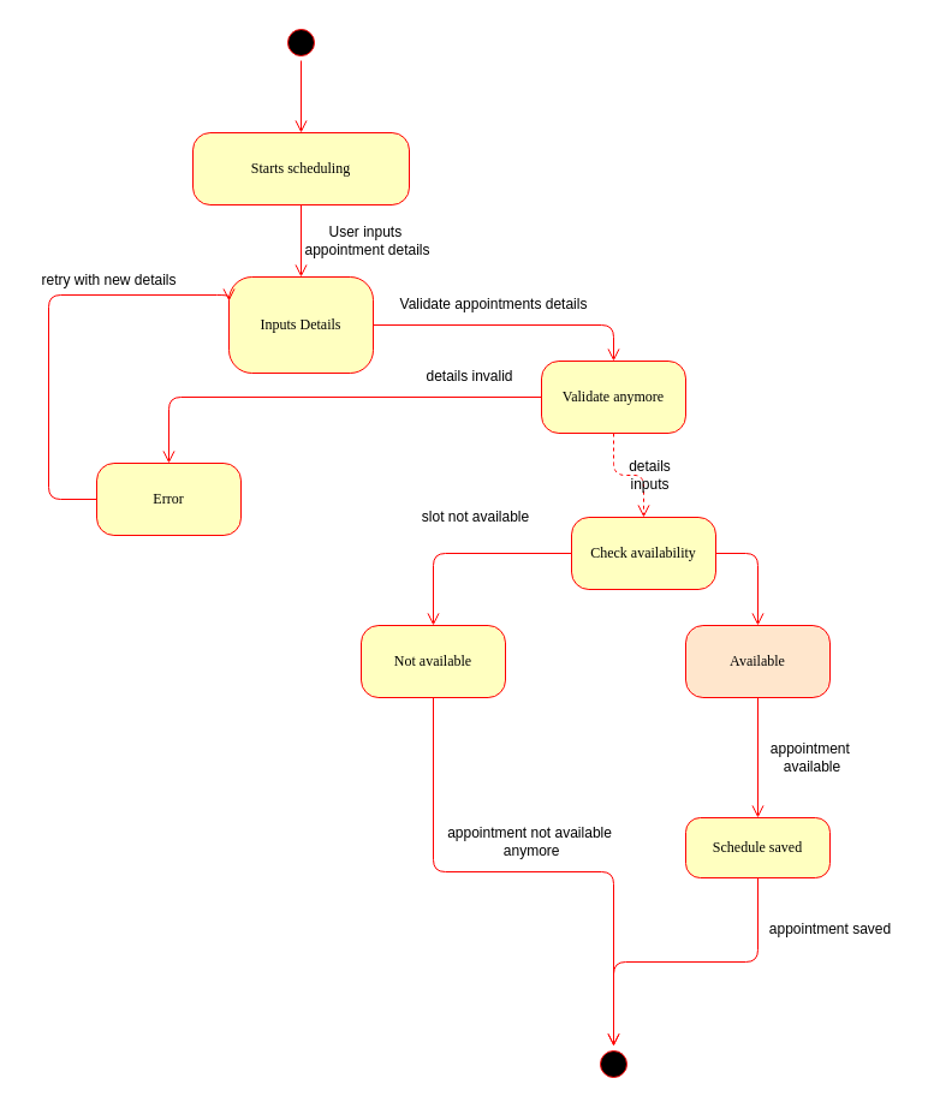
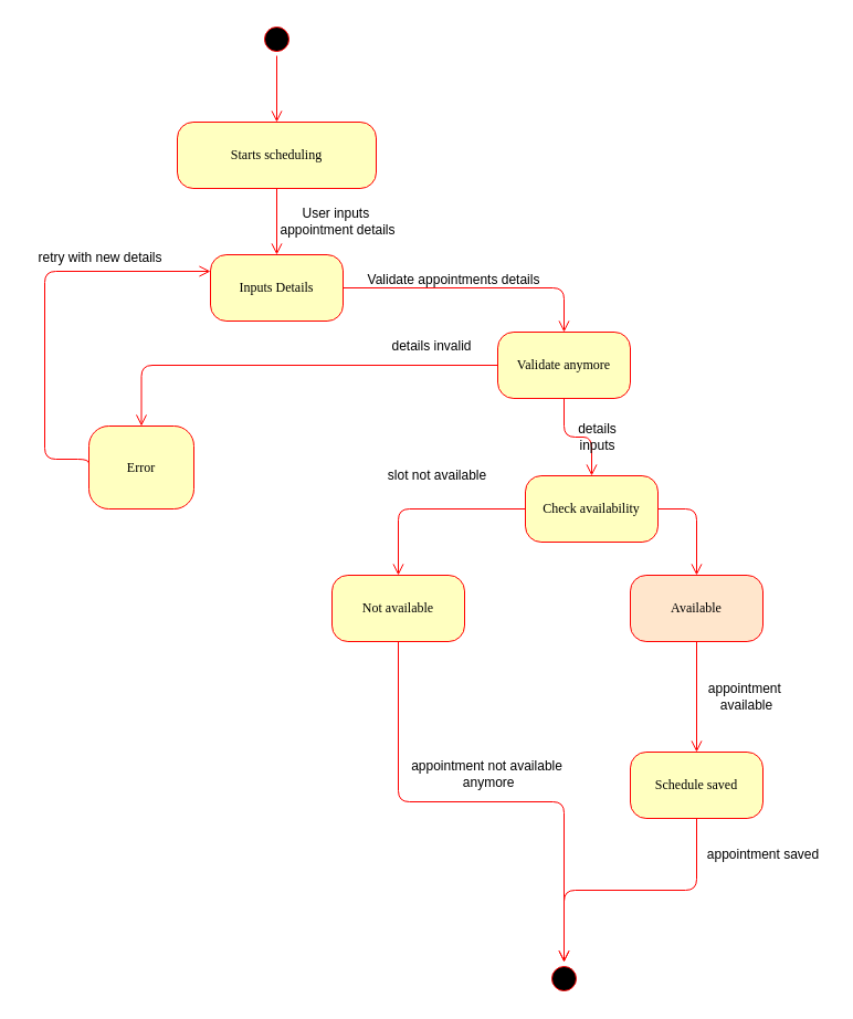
  <mxCell id="0" />
  <mxCell id="1" parent="0" />
  <mxCell id="2" value="" style="ellipse;html=1;shape=startState;fillColor=#000000;strokeColor=#ff0000;rounded=1;shadow=0;comic=0;labelBackgroundColor=none;fontFamily=Verdana;fontSize=12;fontColor=#000000;align=center;direction=south;" parent="1" vertex="1"><mxGeometry x="235" y="20" width="30" height="30" as="geometry" /></mxCell>
  <mxCell id="3" value="Starts scheduling" style="rounded=1;whiteSpace=wrap;html=1;arcSize=24;fillColor=#ffffc0;strokeColor=#ff0000;shadow=0;comic=0;labelBackgroundColor=none;fontFamily=Verdana;fontSize=12;fontColor=#000000;align=center;" parent="1" vertex="1"><mxGeometry x="160" y="110" width="180" height="60" as="geometry" /></mxCell>
- <mxCell id="4" value="Inputs Details" style="rounded=1;whiteSpace=wrap;html=1;arcSize=24;fillColor=#ffffc0;strokeColor=#ff0000;shadow=0;comic=0;labelBackgroundColor=none;fontFamily=Verdana;fontSize=12;fontColor=#000000;align=center;" parent="1" vertex="1"><mxGeometry x="190" y="230" width="120" height="80" as="geometry" /></mxCell>
+ <mxCell id="4" value="Inputs Details" style="rounded=1;whiteSpace=wrap;html=1;arcSize=24;fillColor=#ffffc0;strokeColor=#ff0000;shadow=0;comic=0;labelBackgroundColor=none;fontFamily=Verdana;fontSize=12;fontColor=#000000;align=center;" parent="1" vertex="1"><mxGeometry x="190" y="230" width="120" height="60" as="geometry" /></mxCell>
  <mxCell id="5" style="edgeStyle=orthogonalEdgeStyle;html=1;labelBackgroundColor=none;endArrow=open;endSize=8;strokeColor=#ff0000;fontFamily=Verdana;fontSize=12;align=left;" parent="1" source="2" target="3" edge="1"><mxGeometry relative="1" as="geometry" /></mxCell>
  <mxCell id="6" style="edgeStyle=orthogonalEdgeStyle;html=1;labelBackgroundColor=none;endArrow=open;endSize=8;strokeColor=#ff0000;fontFamily=Verdana;fontSize=12;align=left;entryX=0.5;entryY=0;exitX=0.5;exitY=1;exitDx=0;exitDy=0;entryDx=0;entryDy=0;" parent="1" source="3" target="4" edge="1"><mxGeometry relative="1" as="geometry"><Array as="points" /><mxPoint x="260" y="180" as="sourcePoint" /><mxPoint x="370" y="230" as="targetPoint" /></mxGeometry></mxCell>
  <mxCell id="7" value="Validate anymore" style="rounded=1;whiteSpace=wrap;html=1;arcSize=24;fillColor=#ffffc0;strokeColor=#ff0000;shadow=0;comic=0;labelBackgroundColor=none;fontFamily=Verdana;fontSize=12;fontColor=#000000;align=center;" parent="1" vertex="1"><mxGeometry x="450" y="300" width="120" height="60" as="geometry" /></mxCell>
  <mxCell id="8" value="User inputs&amp;nbsp;&lt;div&gt;appointment details&lt;/div&gt;" style="text;html=1;align=center;verticalAlign=middle;resizable=0;points=[];autosize=1;strokeColor=none;fillColor=none;" vertex="1" parent="1"><mxGeometry x="240" y="180" width="130" height="40" as="geometry" /></mxCell>
  <mxCell id="9" style="edgeStyle=orthogonalEdgeStyle;html=1;labelBackgroundColor=none;endArrow=open;endSize=8;strokeColor=#ff0000;fontFamily=Verdana;fontSize=12;align=left;entryX=0.5;entryY=0;exitX=1;exitY=0.5;exitDx=0;exitDy=0;entryDx=0;entryDy=0;" edge="1" parent="1" source="4" target="7"><mxGeometry relative="1" as="geometry"><Array as="points" /><mxPoint x="450" y="290" as="sourcePoint" /><mxPoint x="390" y="400" as="targetPoint" /></mxGeometry></mxCell>
  <mxCell id="10" value="Validate appointments details" style="text;html=1;align=center;verticalAlign=middle;resizable=0;points=[];autosize=1;strokeColor=none;fillColor=none;" vertex="1" parent="1"><mxGeometry x="320" y="238" width="180" height="30" as="geometry" /></mxCell>
  <mxCell id="11" value="Check availability" style="rounded=1;whiteSpace=wrap;html=1;arcSize=24;fillColor=#ffffc0;strokeColor=#ff0000;shadow=0;comic=0;labelBackgroundColor=none;fontFamily=Verdana;fontSize=12;fontColor=#000000;align=center;" vertex="1" parent="1"><mxGeometry x="475" y="430" width="120" height="60" as="geometry" /></mxCell>
- <mxCell id="12" style="edgeStyle=orthogonalEdgeStyle;html=1;labelBackgroundColor=none;endArrow=open;endSize=8;strokeColor=#ff0000;fontFamily=Verdana;fontSize=12;align=left;exitX=0.5;exitY=1;exitDx=0;exitDy=0;entryX=0.5;entryY=0;entryDx=0;entryDy=0;dashed=1;" edge="1" parent="1" source="7" target="11"><mxGeometry relative="1" as="geometry"><Array as="points" /><mxPoint x="400" y="360" as="sourcePoint" /><mxPoint x="400" y="430" as="targetPoint" /></mxGeometry></mxCell>
+ <mxCell id="12" style="edgeStyle=orthogonalEdgeStyle;html=1;labelBackgroundColor=none;endArrow=open;endSize=8;strokeColor=#ff0000;fontFamily=Verdana;fontSize=12;align=left;exitX=0.5;exitY=1;exitDx=0;exitDy=0;entryX=0.5;entryY=0;entryDx=0;entryDy=0;" edge="1" parent="1" source="7" target="11"><mxGeometry relative="1" as="geometry"><Array as="points" /><mxPoint x="400" y="360" as="sourcePoint" /><mxPoint x="400" y="430" as="targetPoint" /></mxGeometry></mxCell>
  <mxCell id="13" value="Not available" style="rounded=1;whiteSpace=wrap;html=1;arcSize=24;fillColor=#ffffc0;strokeColor=#ff0000;shadow=0;comic=0;labelBackgroundColor=none;fontFamily=Verdana;fontSize=12;fontColor=#000000;align=center;" vertex="1" parent="1"><mxGeometry x="300" y="520" width="120" height="60" as="geometry" /></mxCell>
  <mxCell id="14" style="edgeStyle=orthogonalEdgeStyle;html=1;labelBackgroundColor=none;endArrow=open;endSize=8;strokeColor=#ff0000;fontFamily=Verdana;fontSize=12;align=left;exitX=0;exitY=0.5;exitDx=0;exitDy=0;entryX=0.5;entryY=0;entryDx=0;entryDy=0;" edge="1" parent="1" source="11" target="13"><mxGeometry relative="1" as="geometry"><Array as="points" /><mxPoint x="409.41" y="450" as="sourcePoint" /><mxPoint x="409.41" y="510" as="targetPoint" /></mxGeometry></mxCell>
  <mxCell id="15" value="slot not available" style="text;html=1;align=center;verticalAlign=middle;resizable=0;points=[];autosize=1;strokeColor=none;fillColor=none;" vertex="1" parent="1"><mxGeometry x="340" y="415" width="110" height="30" as="geometry" /></mxCell>
  <mxCell id="16" value="Available" style="rounded=1;whiteSpace=wrap;html=1;arcSize=24;fillColor=#ffe6cc;strokeColor=#ff0000;shadow=0;comic=0;labelBackgroundColor=none;fontFamily=Verdana;fontSize=12;fontColor=#000000;align=center;" vertex="1" parent="1"><mxGeometry x="570" y="520" width="120" height="60" as="geometry" /></mxCell>
  <mxCell id="17" style="edgeStyle=orthogonalEdgeStyle;html=1;labelBackgroundColor=none;endArrow=open;endSize=8;strokeColor=#ff0000;fontFamily=Verdana;fontSize=12;align=left;exitX=1;exitY=0.5;exitDx=0;exitDy=0;entryX=0.5;entryY=0;entryDx=0;entryDy=0;" edge="1" parent="1" source="11" target="16"><mxGeometry relative="1" as="geometry"><Array as="points" /><mxPoint x="770" y="440" as="sourcePoint" /><mxPoint x="680" y="515" as="targetPoint" /></mxGeometry></mxCell>
- <mxCell id="18" value="Schedule saved" style="rounded=1;whiteSpace=wrap;html=1;arcSize=24;fillColor=#ffffc0;strokeColor=#ff0000;shadow=0;comic=0;labelBackgroundColor=none;fontFamily=Verdana;fontSize=12;fontColor=#000000;align=center;" vertex="1" parent="1"><mxGeometry x="570" y="680" width="120" height="50" as="geometry" /></mxCell>
+ <mxCell id="18" value="Schedule saved" style="rounded=1;whiteSpace=wrap;html=1;arcSize=24;fillColor=#ffffc0;strokeColor=#ff0000;shadow=0;comic=0;labelBackgroundColor=none;fontFamily=Verdana;fontSize=12;fontColor=#000000;align=center;" vertex="1" parent="1"><mxGeometry x="570" y="680" width="120" height="60" as="geometry" /></mxCell>
  <mxCell id="19" style="edgeStyle=orthogonalEdgeStyle;html=1;labelBackgroundColor=none;endArrow=open;endSize=8;strokeColor=#ff0000;fontFamily=Verdana;fontSize=12;align=left;exitX=0.5;exitY=1;exitDx=0;exitDy=0;entryX=0.5;entryY=0;entryDx=0;entryDy=0;" edge="1" parent="1" source="16" target="18"><mxGeometry relative="1" as="geometry"><Array as="points" /><mxPoint x="580" y="605" as="sourcePoint" /><mxPoint x="640" y="680" as="targetPoint" /></mxGeometry></mxCell>
  <mxCell id="20" value="" style="ellipse;html=1;shape=startState;fillColor=#000000;strokeColor=#ff0000;rounded=1;shadow=0;comic=0;labelBackgroundColor=none;fontFamily=Verdana;fontSize=12;fontColor=#000000;align=center;direction=south;" vertex="1" parent="1"><mxGeometry x="495" y="870" width="30" height="30" as="geometry" /></mxCell>
  <mxCell id="21" style="edgeStyle=orthogonalEdgeStyle;html=1;labelBackgroundColor=none;endArrow=open;endSize=8;strokeColor=#ff0000;fontFamily=Verdana;fontSize=12;align=left;exitX=0.5;exitY=1;exitDx=0;exitDy=0;entryX=0;entryY=0.5;entryDx=0;entryDy=0;" edge="1" parent="1" source="18" target="20"><mxGeometry relative="1" as="geometry"><Array as="points" /><mxPoint x="700" y="750" as="sourcePoint" /><mxPoint x="700" y="850" as="targetPoint" /></mxGeometry></mxCell>
  <mxCell id="22" style="edgeStyle=orthogonalEdgeStyle;html=1;labelBackgroundColor=none;endArrow=open;endSize=8;strokeColor=#ff0000;fontFamily=Verdana;fontSize=12;align=left;exitX=0.5;exitY=1;exitDx=0;exitDy=0;entryX=0;entryY=0.5;entryDx=0;entryDy=0;" edge="1" parent="1" source="13" target="20"><mxGeometry relative="1" as="geometry"><Array as="points" /><mxPoint x="359.41" y="590" as="sourcePoint" /><mxPoint x="359.41" y="690" as="targetPoint" /></mxGeometry></mxCell>
- <mxCell id="23" value="Error" style="rounded=1;whiteSpace=wrap;html=1;arcSize=24;fillColor=#ffffc0;strokeColor=#ff0000;shadow=0;comic=0;labelBackgroundColor=none;fontFamily=Verdana;fontSize=12;fontColor=#000000;align=center;" vertex="1" parent="1"><mxGeometry x="80" y="385" width="120" height="60" as="geometry" /></mxCell>
+ <mxCell id="23" value="Error" style="rounded=1;whiteSpace=wrap;html=1;arcSize=24;fillColor=#ffffc0;strokeColor=#ff0000;shadow=0;comic=0;labelBackgroundColor=none;fontFamily=Verdana;fontSize=12;fontColor=#000000;align=center;" vertex="1" parent="1"><mxGeometry x="80" y="385" width="95" height="75" as="geometry" /></mxCell>
  <mxCell id="24" style="edgeStyle=orthogonalEdgeStyle;html=1;labelBackgroundColor=none;endArrow=open;endSize=8;strokeColor=#ff0000;fontFamily=Verdana;fontSize=12;align=left;exitX=0;exitY=0.5;exitDx=0;exitDy=0;entryX=0.5;entryY=0;entryDx=0;entryDy=0;" edge="1" parent="1" source="7" target="23"><mxGeometry relative="1" as="geometry"><Array as="points" /><mxPoint x="405" y="340" as="sourcePoint" /><mxPoint x="315" y="415" as="targetPoint" /></mxGeometry></mxCell>
  <mxCell id="25" value="details&lt;div&gt;inputs&lt;/div&gt;" style="text;html=1;align=center;verticalAlign=middle;resizable=0;points=[];autosize=1;strokeColor=none;fillColor=none;" vertex="1" parent="1"><mxGeometry x="510" y="375" width="60" height="40" as="geometry" /></mxCell>
  <mxCell id="26" value="details invalid" style="text;html=1;align=center;verticalAlign=middle;resizable=0;points=[];autosize=1;strokeColor=none;fillColor=none;" vertex="1" parent="1"><mxGeometry x="340" y="298" width="100" height="30" as="geometry" /></mxCell>
  <mxCell id="27" style="edgeStyle=orthogonalEdgeStyle;html=1;labelBackgroundColor=none;endArrow=open;endSize=8;strokeColor=#ff0000;fontFamily=Verdana;fontSize=12;align=left;exitX=0;exitY=0.5;exitDx=0;exitDy=0;entryX=0;entryY=0.25;entryDx=0;entryDy=0;" edge="1" parent="1" source="23" target="4"><mxGeometry relative="1" as="geometry"><Array as="points"><mxPoint x="40" y="415" /><mxPoint x="40" y="245" /></Array><mxPoint x="265" y="500" as="sourcePoint" /><mxPoint x="-45" y="555" as="targetPoint" /></mxGeometry></mxCell>
  <mxCell id="28" value="retry with new details" style="text;html=1;align=center;verticalAlign=middle;resizable=0;points=[];autosize=1;strokeColor=none;fillColor=none;" vertex="1" parent="1"><mxGeometry x="20" y="218" width="140" height="30" as="geometry" /></mxCell>
  <mxCell id="29" value="appointment not available&lt;div&gt;&amp;nbsp;anymore&lt;/div&gt;" style="text;html=1;align=center;verticalAlign=middle;resizable=0;points=[];autosize=1;strokeColor=none;fillColor=none;" vertex="1" parent="1"><mxGeometry x="360" y="680" width="160" height="40" as="geometry" /></mxCell>
  <mxCell id="30" value="appointment&amp;nbsp;&lt;div&gt;available&lt;/div&gt;" style="text;html=1;align=center;verticalAlign=middle;resizable=0;points=[];autosize=1;strokeColor=none;fillColor=none;" vertex="1" parent="1"><mxGeometry x="630" y="610" width="90" height="40" as="geometry" /></mxCell>
  <mxCell id="31" value="appointment saved" style="text;html=1;align=center;verticalAlign=middle;resizable=0;points=[];autosize=1;strokeColor=none;fillColor=none;" vertex="1" parent="1"><mxGeometry x="630" y="758" width="120" height="30" as="geometry" /></mxCell>
